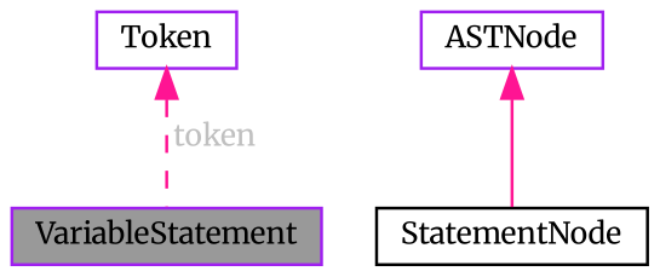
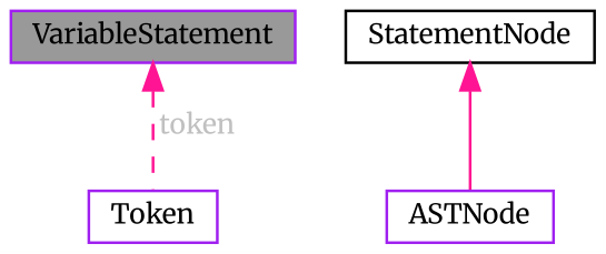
  digraph {
    fontname=Merriweather
    node [color=purple fillcolor=white fontname=Merriweather fontsize=10 shape=box style=filled]
    edge [color=deeppink dir=back fontname=Merriweather fontsize=10 labelfontname=Helvetica labelfontsize=10]
    n1 [fillcolor=grey60 fontcolor=black height=0.2 label=VariableStatement width=0.4]
    n2 [color=black height=0.2 label=StatementNode width=0.4]
    n3 [height=0.2 label=ASTNode width=0.4]
    n4 [height=0.2 label=Token width=0.4]
-   n3 -> n2 [style=solid]
-   n4 -> n1 [fontcolor=grey label=" token" style=dashed]
+   n2 -> n3 [style=solid]
+   n1 -> n4 [fontcolor=grey label=" token" style=dashed]
  }
